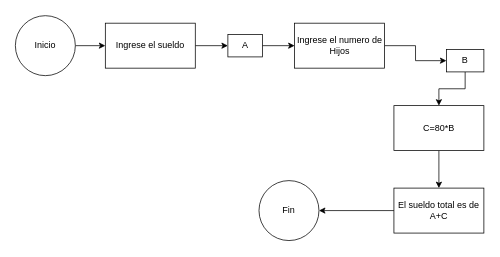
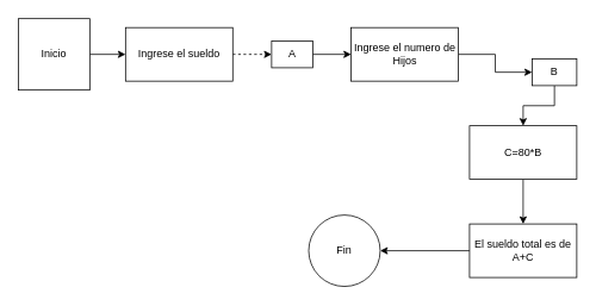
  <mxCell id="0" />
  <mxCell id="1" parent="0" />
  <mxCell id="2" value="" style="edgeStyle=orthogonalEdgeStyle;rounded=0;orthogonalLoop=1;jettySize=auto;html=1;" edge="1" parent="1" source="3" target="5"><mxGeometry relative="1" as="geometry" /></mxCell>
- <mxCell id="3" value="Inicio" style="ellipse;whiteSpace=wrap;html=1;aspect=fixed;" vertex="1" parent="1"><mxGeometry x="20" y="20" width="80" height="80" as="geometry" /></mxCell>
- <mxCell id="4" value="" style="edgeStyle=orthogonalEdgeStyle;rounded=0;orthogonalLoop=1;jettySize=auto;html=1;" edge="1" parent="1" source="5" target="7"><mxGeometry relative="1" as="geometry" /></mxCell>
+ <mxCell id="3" value="Inicio" style="whiteSpace=wrap;html=1;aspect=fixed;rounded=0;" vertex="1" parent="1"><mxGeometry x="20" y="20" width="80" height="80" as="geometry" /></mxCell>
+ <mxCell id="4" value="" style="edgeStyle=orthogonalEdgeStyle;rounded=0;orthogonalLoop=1;jettySize=auto;html=1;dashed=1;" edge="1" parent="1" source="5" target="7"><mxGeometry relative="1" as="geometry" /></mxCell>
  <mxCell id="5" value="Ingrese el sueldo" style="whiteSpace=wrap;html=1;" vertex="1" parent="1"><mxGeometry x="140" y="30" width="120" height="60" as="geometry" /></mxCell>
  <mxCell id="6" value="" style="edgeStyle=orthogonalEdgeStyle;rounded=0;orthogonalLoop=1;jettySize=auto;html=1;" edge="1" parent="1" source="7" target="9"><mxGeometry relative="1" as="geometry" /></mxCell>
  <mxCell id="7" value="A" style="whiteSpace=wrap;html=1;" vertex="1" parent="1"><mxGeometry x="303.5" y="45" width="46" height="30" as="geometry" /></mxCell>
  <mxCell id="8" value="" style="edgeStyle=orthogonalEdgeStyle;rounded=0;orthogonalLoop=1;jettySize=auto;html=1;" edge="1" parent="1" source="9" target="11"><mxGeometry relative="1" as="geometry" /></mxCell>
  <mxCell id="9" value="Ingrese el numero de Hijos" style="whiteSpace=wrap;html=1;" vertex="1" parent="1"><mxGeometry x="392.5" y="30" width="120" height="60" as="geometry" /></mxCell>
  <mxCell id="10" value="" style="edgeStyle=orthogonalEdgeStyle;rounded=0;orthogonalLoop=1;jettySize=auto;html=1;" edge="1" parent="1" source="11" target="13"><mxGeometry relative="1" as="geometry" /></mxCell>
  <mxCell id="11" value="B" style="whiteSpace=wrap;html=1;" vertex="1" parent="1"><mxGeometry x="595" y="65" width="50" height="30" as="geometry" /></mxCell>
  <mxCell id="12" value="" style="edgeStyle=orthogonalEdgeStyle;rounded=0;orthogonalLoop=1;jettySize=auto;html=1;" edge="1" parent="1" source="13" target="15"><mxGeometry relative="1" as="geometry" /></mxCell>
  <mxCell id="13" value="C=80*B" style="whiteSpace=wrap;html=1;" vertex="1" parent="1"><mxGeometry x="525" y="140" width="120" height="60" as="geometry" /></mxCell>
  <mxCell id="14" value="" style="edgeStyle=orthogonalEdgeStyle;rounded=0;orthogonalLoop=1;jettySize=auto;html=1;" edge="1" parent="1" source="15" target="16"><mxGeometry relative="1" as="geometry" /></mxCell>
  <mxCell id="15" value="El sueldo total es de A+C" style="whiteSpace=wrap;html=1;" vertex="1" parent="1"><mxGeometry x="525" y="250" width="120" height="60" as="geometry" /></mxCell>
  <mxCell id="16" value="Fin" style="ellipse;whiteSpace=wrap;html=1;" vertex="1" parent="1"><mxGeometry x="345" y="240" width="80" height="80" as="geometry" /></mxCell>
